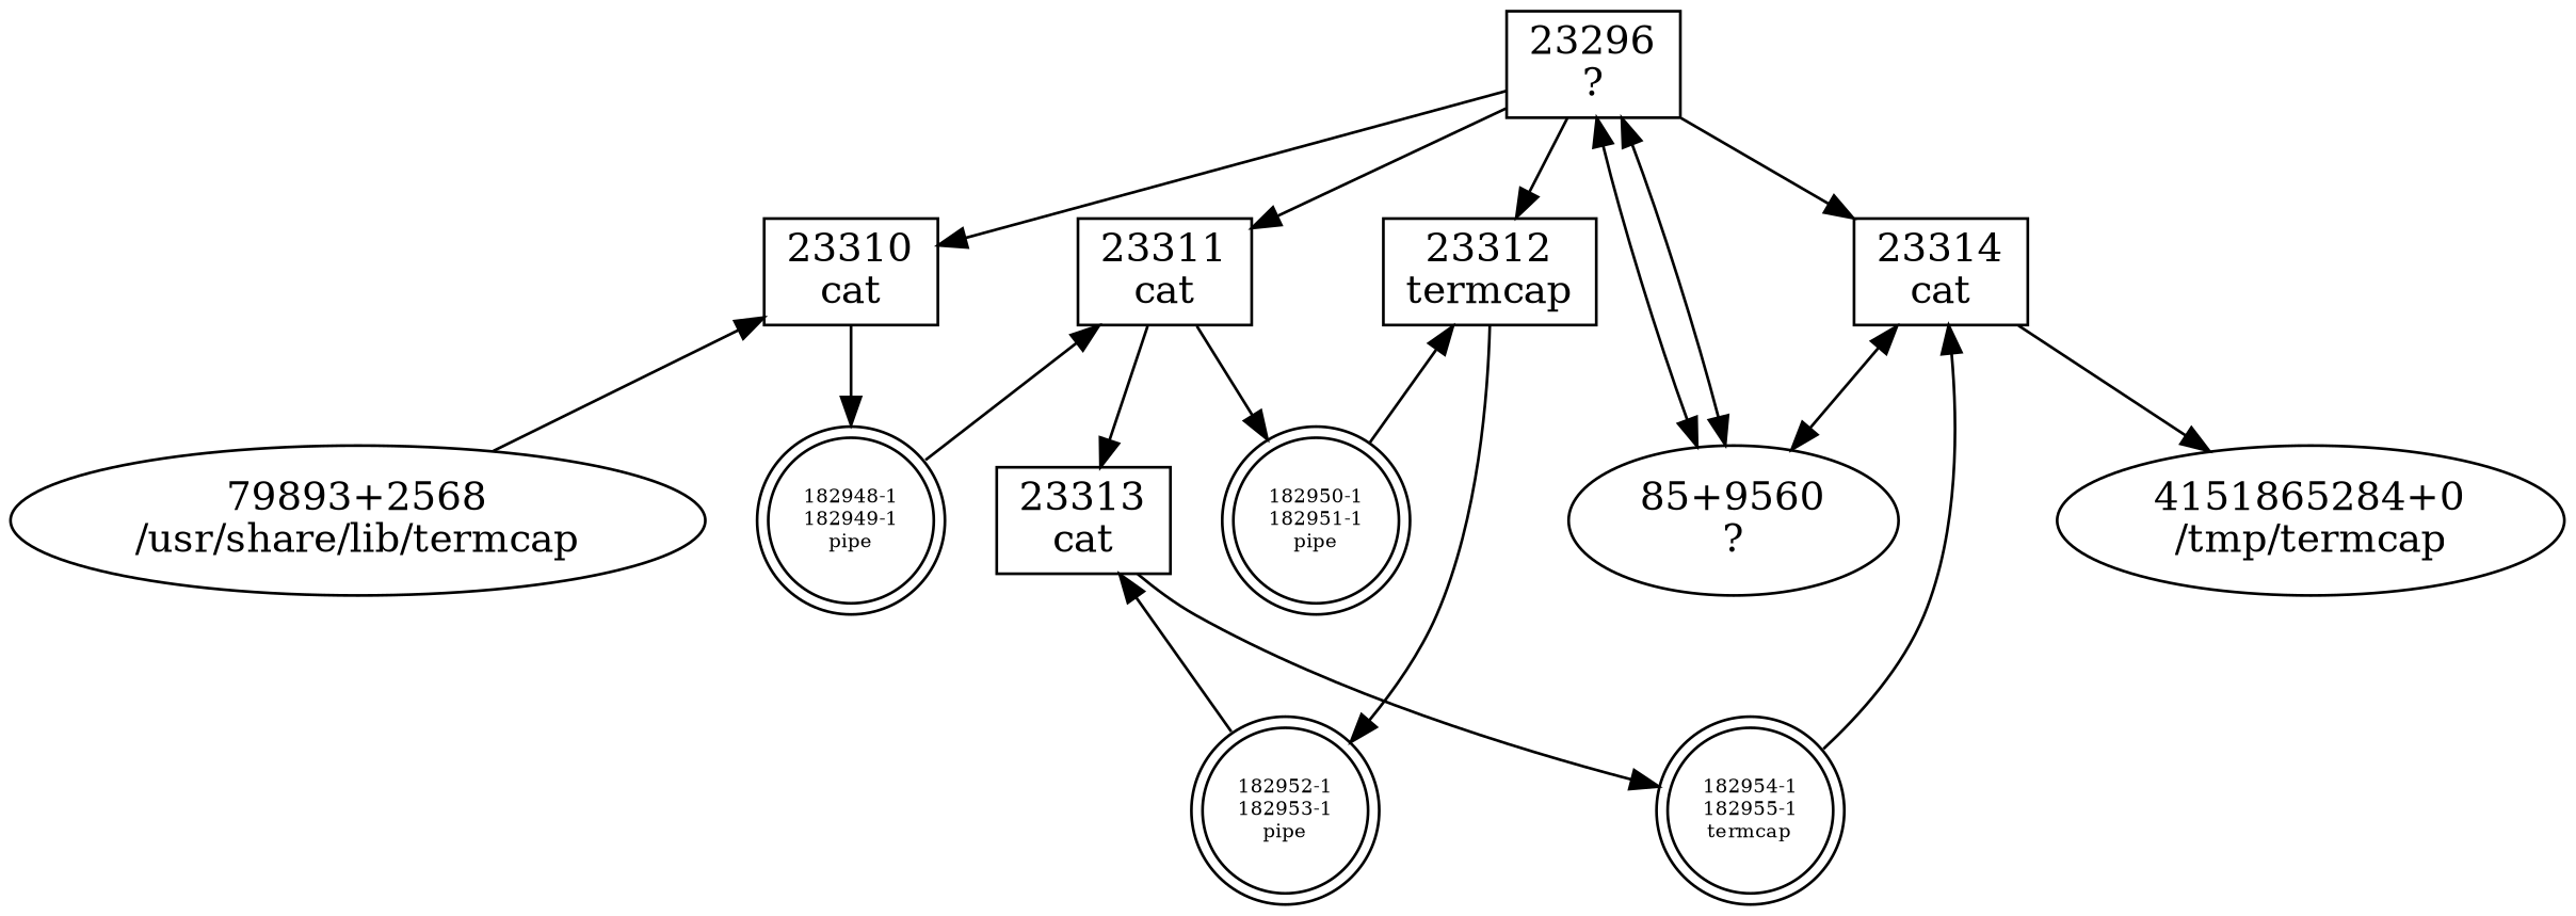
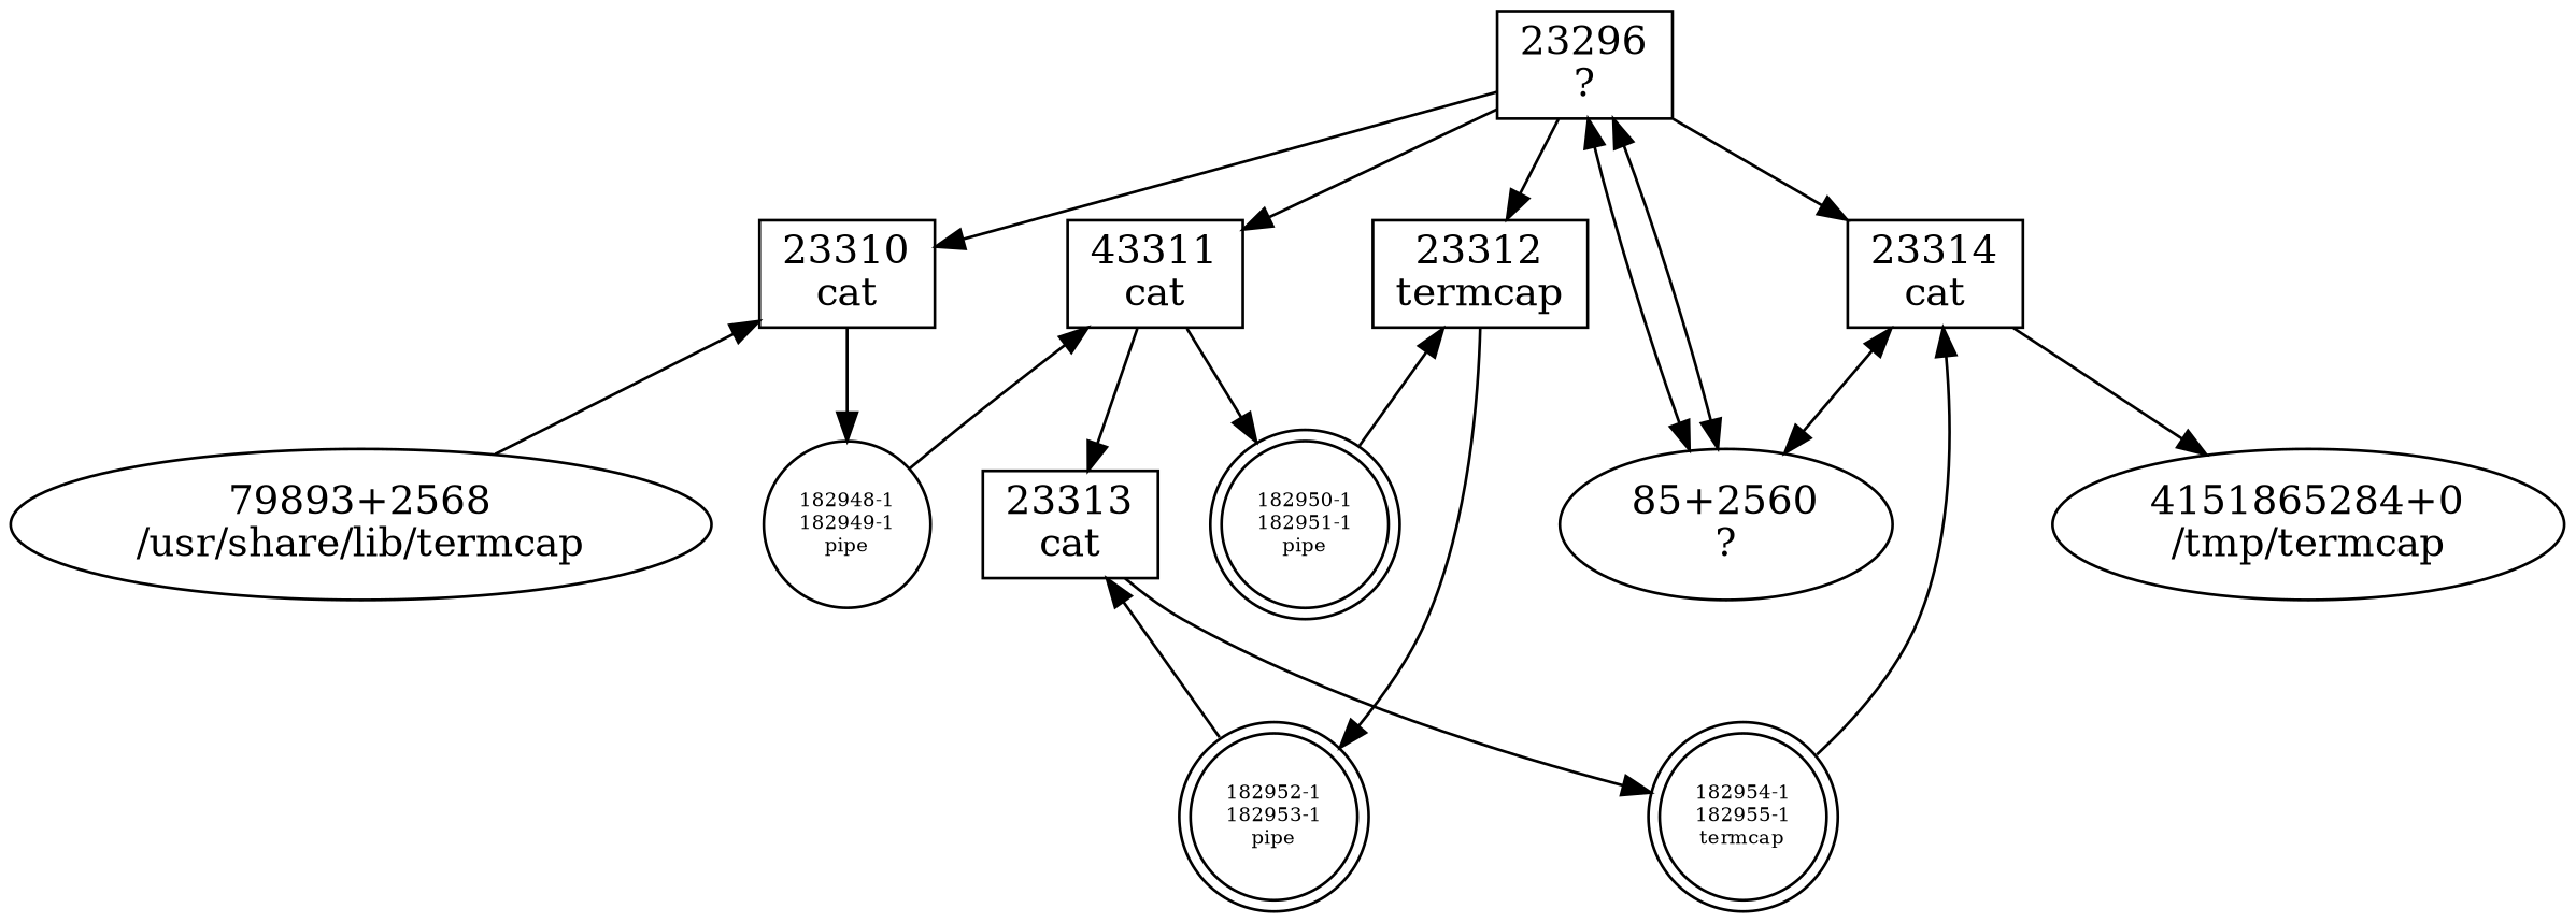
  digraph {
    node [color=black fontcolor=black fontname="Times-Roman" fontsize=14 kind=file shape=box]
    edge [color=black fontcolor=black fontname="Times-Roman" fontsize=14]
    n1 [height=0.50 kind=proc label="23296\n?" pname="?" width=0.58]
    n2 [height=0.50 kind=proc label="23310\ncat" pname=cat width=0.58]
-   n3 [height=0.50 kind=proc label="23311\ncat" pname=cat width=0.58]
+   n3 [height=0.50 kind=proc label="43311\ncat" pname=cat width=0.58]
    n4 [height=0.50 kind=proc label="23312\ntermcap" pname=cat width=0.58]
-   n5 [fname="?" height=0.62 label="85+9560\n?" shape=ellipse width=1.03]
+   n5 [fname="?" height=0.62 label="85+2560\n?" shape=ellipse width=1.03]
    n6 [height=0.50 kind=proc label="23314\ncat" pname=cat width=0.58]
-   n7 [fname=pipe fontsize=7 height=0.82 label="182948-1\n182949-1\npipe" shape=doublecircle subkind=pipe width=0.81]
+   n7 [fname=pipe fontsize=7 height=0.82 label="182948-1\n182949-1\npipe" shape=ellipse subkind=pipe width=0.81]
    n8 [fname="/usr/share/lib/termcap" height=0.62 label="79893+2568\n/usr/share/lib/termcap" shape=ellipse width=2.11]
    n9 [height=0.50 kind=proc label="23313\ncat" pname=cat width=0.58]
    n10 [fname=pipe fontsize=7 height=0.82 label="182950-1\n182951-1\npipe" shape=doublecircle subkind=pipe width=0.81]
    n11 [fname=pipe fontsize=7 height=0.82 label="182952-1\n182953-1\npipe" shape=doublecircle subkind=pipe width=0.81]
    n12 [fname=pipe fontsize=7 height=0.82 label="182954-1\n182955-1\ntermcap" shape=doublecircle subkind=pipe width=0.81]
    n13 [fname="/tmp/termcap" height=0.62 label="4151865284+0\n/tmp/termcap" shape=ellipse width=1.56]
    n1 -> n2
    n1 -> n3
    n1 -> n4
    n1 -> n5 [dir=both]
    n1 -> n5 [dir=both]
    n1 -> n6
    n2 -> n7 [dir=forward]
    n2 -> n8 [dir=back]
    n3 -> n7 [dir=back]
    n3 -> n9
    n3 -> n10 [dir=forward]
    n4 -> n10 [dir=back]
    n4 -> n11 [dir=forward]
    n6 -> n5 [dir=both]
    n6 -> n12 [dir=back]
    n6 -> n13 [dir=forward]
    n9 -> n11 [dir=back]
    n9 -> n12 [dir=forward]
  }
